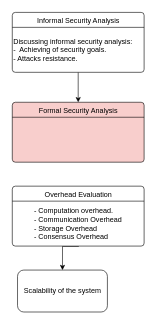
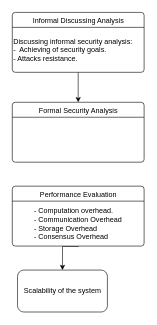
  <mxCell id="0" />
  <mxCell id="1" parent="0" />
  <mxCell id="2" style="edgeStyle=orthogonalEdgeStyle;rounded=0;orthogonalLoop=1;jettySize=auto;html=1;exitX=0.5;exitY=1;exitDx=0;exitDy=0;entryX=0.5;entryY=0;entryDx=0;entryDy=0;" edge="1" parent="1"><mxGeometry relative="1" as="geometry"><mxPoint x="130" y="120" as="sourcePoint" /><mxPoint x="130" y="170" as="targetPoint" /></mxGeometry></mxCell>
  <mxCell id="3" value="Scalability of the system" style="rounded=1;whiteSpace=wrap;html=1;fontSize=12;glass=0;strokeWidth=1;shadow=0;" parent="1" vertex="1"><mxGeometry x="28.75" y="450" width="150" height="70" as="geometry" /></mxCell>
  <mxCell id="4" style="edgeStyle=orthogonalEdgeStyle;rounded=0;orthogonalLoop=1;jettySize=auto;html=1;exitX=0.5;exitY=1;exitDx=0;exitDy=0;entryX=0.5;entryY=0;entryDx=0;entryDy=0;" edge="1" parent="1" target="3"><mxGeometry relative="1" as="geometry"><mxPoint x="130" y="370" as="sourcePoint" /></mxGeometry></mxCell>
- <mxCell id="5" value="&lt;span style=&quot;&quot;&gt;Informal Security Analysis&lt;/span&gt;" style="html=1;align=center;verticalAlign=top;rounded=1;absoluteArcSize=1;arcSize=10;dashed=0;" vertex="1" parent="1"><mxGeometry x="20" y="20" width="220" height="100" as="geometry" /></mxCell>
+ <mxCell id="5" value="&lt;span style=&quot;&quot;&gt;Informal Discussing Analysis&lt;/span&gt;" style="html=1;align=center;verticalAlign=top;rounded=1;absoluteArcSize=1;arcSize=10;dashed=0;" vertex="1" parent="1"><mxGeometry x="20" y="20" width="220" height="100" as="geometry" /></mxCell>
  <mxCell id="6" value="" style="endArrow=none;html=1;rounded=0;entryX=1;entryY=0.25;entryDx=0;entryDy=0;exitX=0;exitY=0.25;exitDx=0;exitDy=0;" edge="1" parent="1" source="5" target="5"><mxGeometry width="50" height="50" relative="1" as="geometry"><mxPoint x="380" y="270" as="sourcePoint" /><mxPoint x="430" y="220" as="targetPoint" /></mxGeometry></mxCell>
  <mxCell id="7" value="Discussing informal security analysis&lt;span style=&quot;background-color: initial;&quot;&gt;:&lt;/span&gt;&lt;br&gt;&lt;div style=&quot;text-align: justify;&quot;&gt;&lt;span style=&quot;background-color: initial;&quot;&gt; &lt;/span&gt;&lt;span style=&quot;background-color: initial;&quot;&gt;-&amp;nbsp; Achieving of security goals.&lt;/span&gt;&lt;/div&gt;&lt;span style=&quot;&quot;&gt;&lt;div style=&quot;text-align: justify;&quot;&gt;&lt;span style=&quot;background-color: initial;&quot;&gt; &lt;/span&gt;&lt;span style=&quot;background-color: initial;&quot;&gt;- Attacks resistance.&lt;/span&gt;&lt;/div&gt;&lt;/span&gt;" style="text;html=1;strokeColor=none;fillColor=none;align=left;verticalAlign=middle;whiteSpace=wrap;rounded=0;" vertex="1" parent="1"><mxGeometry x="20" y="45" width="220" height="75" as="geometry" /></mxCell>
- <mxCell id="8" value="&lt;span style=&quot;&quot;&gt;Formal Security Analysis&lt;/span&gt;" style="html=1;align=center;verticalAlign=top;rounded=1;absoluteArcSize=1;arcSize=10;dashed=0;fillColor=#f8cecc;" vertex="1" parent="1"><mxGeometry x="20" y="170" width="220" height="100" as="geometry" /></mxCell>
+ <mxCell id="8" value="&lt;span style=&quot;&quot;&gt;Formal Security Analysis&lt;/span&gt;" style="html=1;align=center;verticalAlign=top;rounded=1;absoluteArcSize=1;arcSize=10;dashed=0;" vertex="1" parent="1"><mxGeometry x="20" y="170" width="220" height="100" as="geometry" /></mxCell>
  <mxCell id="9" value="" style="endArrow=none;html=1;rounded=0;entryX=1;entryY=0.25;entryDx=0;entryDy=0;exitX=0;exitY=0.25;exitDx=0;exitDy=0;" edge="1" parent="1" source="8" target="8"><mxGeometry width="50" height="50" relative="1" as="geometry"><mxPoint x="380" y="420" as="sourcePoint" /><mxPoint x="430" y="370" as="targetPoint" /></mxGeometry></mxCell>
- <mxCell id="10" value="&lt;span style=&quot;&quot;&gt;Overhead Evaluation&lt;/span&gt;" style="html=1;align=center;verticalAlign=top;rounded=1;absoluteArcSize=1;arcSize=10;dashed=0;" vertex="1" parent="1"><mxGeometry x="20" y="310" width="220" height="100" as="geometry" /></mxCell>
+ <mxCell id="10" value="&lt;span style=&quot;&quot;&gt;Performance Evaluation&lt;/span&gt;" style="html=1;align=center;verticalAlign=top;rounded=1;absoluteArcSize=1;arcSize=10;dashed=0;" vertex="1" parent="1"><mxGeometry x="20" y="310" width="220" height="100" as="geometry" /></mxCell>
  <mxCell id="11" value="" style="endArrow=none;html=1;rounded=0;entryX=1;entryY=0.25;entryDx=0;entryDy=0;exitX=0;exitY=0.25;exitDx=0;exitDy=0;" edge="1" parent="1" source="10" target="10"><mxGeometry width="50" height="50" relative="1" as="geometry"><mxPoint x="380" y="560" as="sourcePoint" /><mxPoint x="430" y="510" as="targetPoint" /></mxGeometry></mxCell>
  <mxCell id="12" value="&lt;div style=&quot;&quot;&gt;&lt;div style=&quot;text-align: justify;&quot;&gt;&lt;span style=&quot;background-color: initial;&quot;&gt; &lt;/span&gt;&lt;span style=&quot;background-color: initial;&quot;&gt;- Computation overhead.&lt;/span&gt;&lt;/div&gt;&lt;div style=&quot;text-align: justify;&quot;&gt;&lt;span style=&quot;background-color: initial;&quot;&gt;-&amp;nbsp;Communication Overhead&lt;/span&gt;&lt;/div&gt;&lt;span style=&quot;&quot;&gt;&lt;div style=&quot;text-align: justify;&quot;&gt;&lt;span style=&quot;background-color: initial;&quot;&gt; &lt;/span&gt;&lt;span style=&quot;background-color: initial;&quot;&gt;-&amp;nbsp;Storage Overhead&lt;/span&gt;&lt;/div&gt;&lt;/span&gt;&lt;span style=&quot;&quot;&gt;&lt;div style=&quot;text-align: justify;&quot;&gt;&lt;span style=&quot;background-color: initial;&quot;&gt; &lt;/span&gt;&lt;span style=&quot;background-color: initial;&quot;&gt;-&amp;nbsp;Consensus Overhead&lt;/span&gt;&lt;/div&gt;&lt;/span&gt;&lt;/div&gt;" style="text;html=1;strokeColor=none;fillColor=none;align=center;verticalAlign=middle;whiteSpace=wrap;rounded=0;" vertex="1" parent="1"><mxGeometry x="20" y="335" width="220" height="75" as="geometry" /></mxCell>
